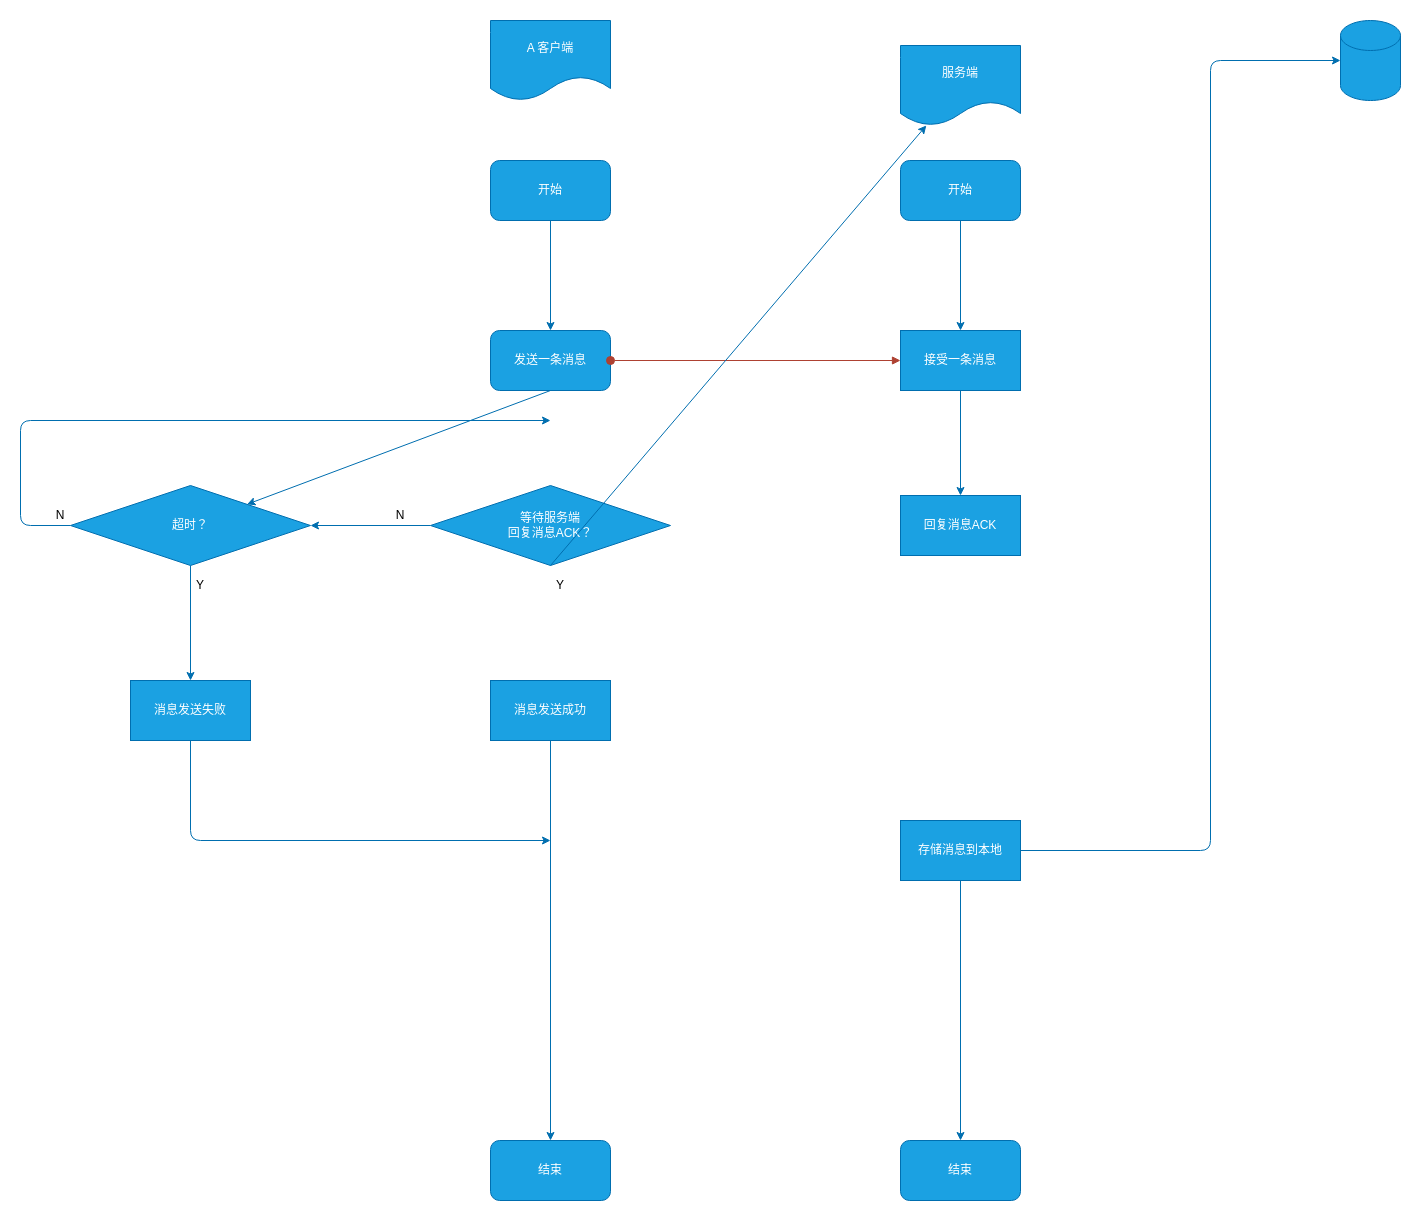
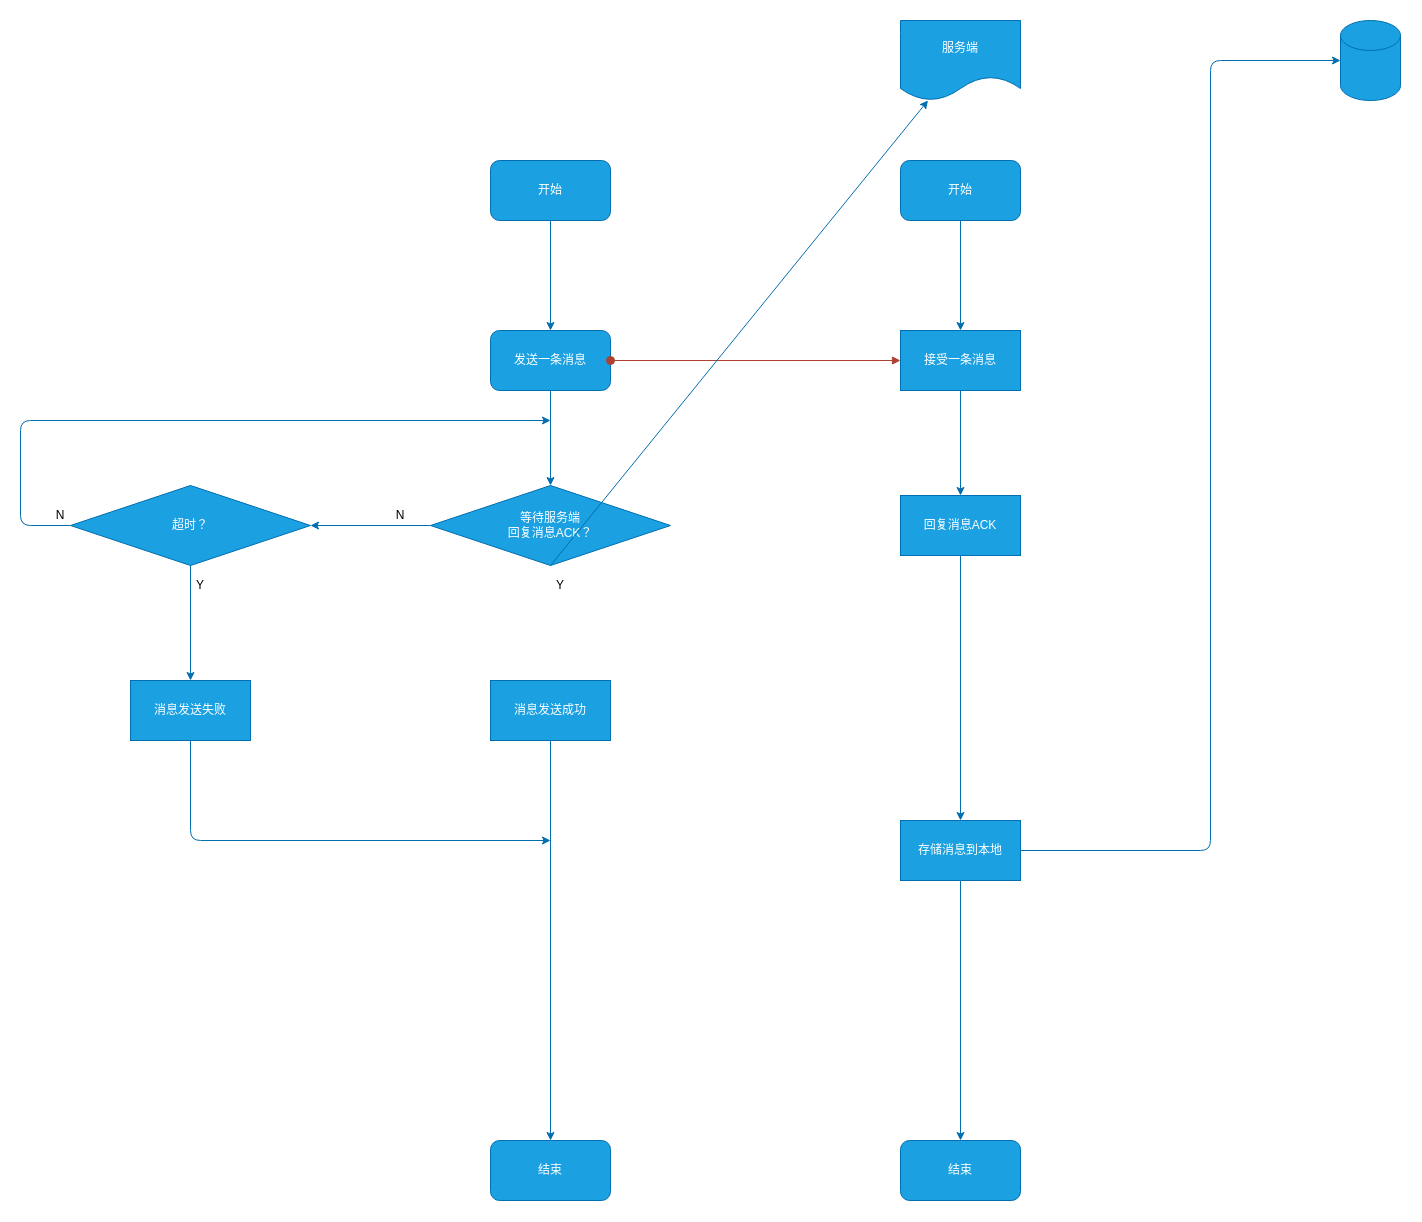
  <mxCell id="0" />
  <mxCell id="1" parent="0" />
- <mxCell id="2" value="A 客户端" style="shape=document;whiteSpace=wrap;html=1;boundedLbl=1;fontColor=#ffffff;fillColor=#1ba1e2;strokeColor=#006EAF;" parent="1" vertex="1"><mxGeometry x="490" y="20" width="120" height="80" as="geometry" /></mxCell>
- <mxCell id="3" value="服务端" style="shape=document;whiteSpace=wrap;html=1;boundedLbl=1;fontColor=#ffffff;fillColor=#1ba1e2;strokeColor=#006EAF;" parent="1" vertex="1"><mxGeometry x="900" y="45" width="120" height="80" as="geometry" /></mxCell>
+ <mxCell id="3" value="服务端" style="shape=document;whiteSpace=wrap;html=1;boundedLbl=1;fontColor=#ffffff;fillColor=#1ba1e2;strokeColor=#006EAF;" parent="1" vertex="1"><mxGeometry x="900" y="20" width="120" height="80" as="geometry" /></mxCell>
  <mxCell id="4" value="开始" style="rounded=1;whiteSpace=wrap;html=1;fontColor=#ffffff;fillColor=#1ba1e2;strokeColor=#006EAF;" parent="1" vertex="1"><mxGeometry x="490" y="160" width="120" height="60" as="geometry" /></mxCell>
  <mxCell id="5" value="开始" style="rounded=1;whiteSpace=wrap;html=1;fontColor=#ffffff;fillColor=#1ba1e2;strokeColor=#006EAF;" parent="1" vertex="1"><mxGeometry x="900" y="160" width="120" height="60" as="geometry" /></mxCell>
  <mxCell id="6" value="发送一条消息" style="whiteSpace=wrap;html=1;fontColor=#ffffff;fillColor=#1ba1e2;strokeColor=#006EAF;rounded=1;" parent="1" vertex="1"><mxGeometry x="490" y="330" width="120" height="60" as="geometry" /></mxCell>
  <mxCell id="7" value="" style="endArrow=classic;html=1;fontColor=#000000;fillColor=#1ba1e2;strokeColor=#006EAF;exitX=0.5;exitY=1;exitDx=0;exitDy=0;entryX=0.5;entryY=0;entryDx=0;entryDy=0;" parent="1" source="4" target="6" edge="1"><mxGeometry width="50" height="50" relative="1" as="geometry"><mxPoint x="870" y="390" as="sourcePoint" /><mxPoint x="920" y="340" as="targetPoint" /></mxGeometry></mxCell>
  <mxCell id="8" value="接受一条消息" style="rounded=0;whiteSpace=wrap;html=1;fontColor=#ffffff;fillColor=#1ba1e2;strokeColor=#006EAF;" parent="1" vertex="1"><mxGeometry x="900" y="330" width="120" height="60" as="geometry" /></mxCell>
  <mxCell id="9" value="" style="endArrow=classic;html=1;fontColor=#000000;fillColor=#1ba1e2;strokeColor=#006EAF;exitX=0.5;exitY=1;exitDx=0;exitDy=0;entryX=0.5;entryY=0;entryDx=0;entryDy=0;" parent="1" source="5" target="8" edge="1"><mxGeometry width="50" height="50" relative="1" as="geometry"><mxPoint x="870" y="390" as="sourcePoint" /><mxPoint x="920" y="340" as="targetPoint" /></mxGeometry></mxCell>
  <mxCell id="10" value="" style="html=1;verticalAlign=bottom;startArrow=oval;startFill=1;endArrow=block;startSize=8;fontColor=#000000;fillColor=#fad9d5;strokeColor=#ae4132;exitX=1;exitY=0.5;exitDx=0;exitDy=0;" parent="1" source="6" edge="1"><mxGeometry width="60" relative="1" as="geometry"><mxPoint x="870" y="360" as="sourcePoint" /><mxPoint x="900" y="360" as="targetPoint" /></mxGeometry></mxCell>
  <mxCell id="11" value="等待服务端&lt;br&gt;回复消息ACK？" style="rhombus;whiteSpace=wrap;html=1;fontColor=#ffffff;fillColor=#1ba1e2;strokeColor=#006EAF;" parent="1" vertex="1"><mxGeometry x="430" y="485" width="240" height="80" as="geometry" /></mxCell>
- <mxCell id="12" value="" style="endArrow=classic;html=1;fontColor=#000000;fillColor=#1ba1e2;strokeColor=#006EAF;exitX=0.5;exitY=1;exitDx=0;exitDy=0;" parent="1" source="6" target="13" edge="1"><mxGeometry width="50" height="50" relative="1" as="geometry"><mxPoint x="870" y="490" as="sourcePoint" /><mxPoint x="920" y="440" as="targetPoint" /></mxGeometry></mxCell>
+ <mxCell id="12" value="" style="endArrow=classic;html=1;fontColor=#000000;fillColor=#1ba1e2;strokeColor=#006EAF;exitX=0.5;exitY=1;exitDx=0;exitDy=0;" parent="1" source="6" target="11" edge="1"><mxGeometry width="50" height="50" relative="1" as="geometry"><mxPoint x="870" y="490" as="sourcePoint" /><mxPoint x="920" y="440" as="targetPoint" /></mxGeometry></mxCell>
  <mxCell id="13" value="超时？" style="rhombus;whiteSpace=wrap;html=1;fontColor=#ffffff;fillColor=#1ba1e2;strokeColor=#006EAF;" parent="1" vertex="1"><mxGeometry x="70" y="485" width="240" height="80" as="geometry" /></mxCell>
  <mxCell id="14" value="" style="endArrow=classic;html=1;fontColor=#000000;fillColor=#1ba1e2;strokeColor=#006EAF;entryX=1;entryY=0.5;entryDx=0;entryDy=0;exitX=0;exitY=0.5;exitDx=0;exitDy=0;" parent="1" source="11" target="13" edge="1"><mxGeometry width="50" height="50" relative="1" as="geometry"><mxPoint x="870" y="590" as="sourcePoint" /><mxPoint x="920" y="540" as="targetPoint" /></mxGeometry></mxCell>
  <mxCell id="15" value="消息发送失败" style="rounded=0;whiteSpace=wrap;html=1;fontColor=#ffffff;fillColor=#1ba1e2;strokeColor=#006EAF;" parent="1" vertex="1"><mxGeometry x="130" y="680" width="120" height="60" as="geometry" /></mxCell>
  <mxCell id="16" value="" style="endArrow=classic;html=1;fontColor=#000000;fillColor=#1ba1e2;strokeColor=#006EAF;exitX=0.5;exitY=1;exitDx=0;exitDy=0;entryX=0.5;entryY=0;entryDx=0;entryDy=0;" parent="1" source="13" target="15" edge="1"><mxGeometry width="50" height="50" relative="1" as="geometry"><mxPoint x="870" y="690" as="sourcePoint" /><mxPoint x="920" y="640" as="targetPoint" /></mxGeometry></mxCell>
  <mxCell id="17" value="消息发送成功" style="rounded=0;whiteSpace=wrap;html=1;fontColor=#ffffff;fillColor=#1ba1e2;strokeColor=#006EAF;" parent="1" vertex="1"><mxGeometry x="490" y="680" width="120" height="60" as="geometry" /></mxCell>
  <mxCell id="18" value="" style="endArrow=classic;html=1;fontColor=#000000;fillColor=#1ba1e2;strokeColor=#006EAF;exitX=0;exitY=0.5;exitDx=0;exitDy=0;" parent="1" source="13" edge="1"><mxGeometry width="50" height="50" relative="1" as="geometry"><mxPoint x="870" y="690" as="sourcePoint" /><mxPoint x="550" y="420" as="targetPoint" /><Array as="points"><mxPoint x="20" y="525" /><mxPoint x="20" y="420" /></Array></mxGeometry></mxCell>
  <mxCell id="19" value="" style="endArrow=classic;html=1;fontColor=#000000;fillColor=#1ba1e2;strokeColor=#006EAF;exitX=0.5;exitY=1;exitDx=0;exitDy=0;" parent="1" source="11" target="3" edge="1"><mxGeometry width="50" height="50" relative="1" as="geometry"><mxPoint x="870" y="690" as="sourcePoint" /><mxPoint x="920" y="640" as="targetPoint" /></mxGeometry></mxCell>
  <mxCell id="20" value="结束" style="rounded=1;whiteSpace=wrap;html=1;fontColor=#ffffff;fillColor=#1ba1e2;strokeColor=#006EAF;" parent="1" vertex="1"><mxGeometry x="490" y="1140" width="120" height="60" as="geometry" /></mxCell>
  <mxCell id="21" value="" style="endArrow=classic;html=1;fontColor=#000000;fillColor=#1ba1e2;strokeColor=#006EAF;exitX=0.5;exitY=1;exitDx=0;exitDy=0;entryX=0.5;entryY=0;entryDx=0;entryDy=0;" parent="1" source="17" target="20" edge="1"><mxGeometry width="50" height="50" relative="1" as="geometry"><mxPoint x="870" y="790" as="sourcePoint" /><mxPoint x="920" y="740" as="targetPoint" /></mxGeometry></mxCell>
  <mxCell id="22" value="" style="endArrow=classic;html=1;fontColor=#000000;fillColor=#1ba1e2;strokeColor=#006EAF;exitX=0.5;exitY=1;exitDx=0;exitDy=0;" parent="1" source="15" edge="1"><mxGeometry width="50" height="50" relative="1" as="geometry"><mxPoint x="870" y="990" as="sourcePoint" /><mxPoint x="550" y="840" as="targetPoint" /><Array as="points"><mxPoint x="190" y="840" /></Array></mxGeometry></mxCell>
  <mxCell id="23" value="Y" style="text;html=1;strokeColor=none;fillColor=none;align=center;verticalAlign=middle;whiteSpace=wrap;rounded=0;fontColor=#000000;" parent="1" vertex="1"><mxGeometry x="530" y="570" width="60" height="30" as="geometry" /></mxCell>
  <mxCell id="24" value="N" style="text;html=1;strokeColor=none;fillColor=none;align=center;verticalAlign=middle;whiteSpace=wrap;rounded=0;fontColor=#000000;" parent="1" vertex="1"><mxGeometry x="370" y="500" width="60" height="30" as="geometry" /></mxCell>
  <mxCell id="25" value="Y" style="text;html=1;strokeColor=none;fillColor=none;align=center;verticalAlign=middle;whiteSpace=wrap;rounded=0;fontColor=#000000;" parent="1" vertex="1"><mxGeometry x="170" y="570" width="60" height="30" as="geometry" /></mxCell>
  <mxCell id="26" value="N" style="text;html=1;strokeColor=none;fillColor=none;align=center;verticalAlign=middle;whiteSpace=wrap;rounded=0;fontColor=#000000;" parent="1" vertex="1"><mxGeometry x="30" y="500" width="60" height="30" as="geometry" /></mxCell>
  <mxCell id="27" value="回复消息ACK" style="rounded=0;whiteSpace=wrap;html=1;fontColor=#ffffff;fillColor=#1ba1e2;strokeColor=#006EAF;" parent="1" vertex="1"><mxGeometry x="900" y="495" width="120" height="60" as="geometry" /></mxCell>
  <mxCell id="28" value="" style="endArrow=classic;html=1;fontColor=#000000;fillColor=#1ba1e2;strokeColor=#006EAF;exitX=0.5;exitY=1;exitDx=0;exitDy=0;entryX=0.5;entryY=0;entryDx=0;entryDy=0;" parent="1" source="8" target="27" edge="1"><mxGeometry width="50" height="50" relative="1" as="geometry"><mxPoint x="870" y="480" as="sourcePoint" /><mxPoint x="920" y="430" as="targetPoint" /></mxGeometry></mxCell>
+ <mxCell id="29" value="" style="endArrow=classic;html=1;fontColor=#000000;fillColor=#1ba1e2;strokeColor=#006EAF;exitX=0.5;exitY=1;exitDx=0;exitDy=0;entryX=0.5;entryY=0;entryDx=0;entryDy=0;" parent="1" source="27" target="30" edge="1"><mxGeometry width="50" height="50" relative="1" as="geometry"><mxPoint x="870" y="590" as="sourcePoint" /><mxPoint x="960" y="670" as="targetPoint" /></mxGeometry></mxCell>
  <mxCell id="30" value="存储消息到本地" style="rounded=0;whiteSpace=wrap;html=1;fontColor=#ffffff;fillColor=#1ba1e2;strokeColor=#006EAF;" parent="1" vertex="1"><mxGeometry x="900" y="820" width="120" height="60" as="geometry" /></mxCell>
  <mxCell id="31" value="结束" style="rounded=1;whiteSpace=wrap;html=1;fillColor=#1ba1e2;fontColor=#ffffff;strokeColor=#006EAF;" parent="1" vertex="1"><mxGeometry x="900" y="1140" width="120" height="60" as="geometry" /></mxCell>
  <mxCell id="32" value="" style="endArrow=classic;html=1;exitX=0.5;exitY=1;exitDx=0;exitDy=0;entryX=0.5;entryY=0;entryDx=0;entryDy=0;fillColor=#1ba1e2;strokeColor=#006EAF;" parent="1" source="30" target="31" edge="1"><mxGeometry width="50" height="50" relative="1" as="geometry"><mxPoint x="1090" y="860" as="sourcePoint" /><mxPoint x="1140" y="810" as="targetPoint" /></mxGeometry></mxCell>
  <mxCell id="33" value="" style="shape=cylinder3;whiteSpace=wrap;html=1;boundedLbl=1;backgroundOutline=1;size=15;fillColor=#1ba1e2;fontColor=#ffffff;strokeColor=#006EAF;" vertex="1" parent="1"><mxGeometry x="1340" y="20" width="60" height="80" as="geometry" /></mxCell>
  <mxCell id="34" value="" style="endArrow=classic;html=1;exitX=1;exitY=0.5;exitDx=0;exitDy=0;entryX=0;entryY=0.5;entryDx=0;entryDy=0;entryPerimeter=0;fillColor=#1ba1e2;strokeColor=#006EAF;" edge="1" parent="1" source="30" target="33"><mxGeometry width="50" height="50" relative="1" as="geometry"><mxPoint x="600" y="750" as="sourcePoint" /><mxPoint x="650" y="700" as="targetPoint" /><Array as="points"><mxPoint x="1210" y="850" /><mxPoint x="1210" y="60" /></Array></mxGeometry></mxCell>
